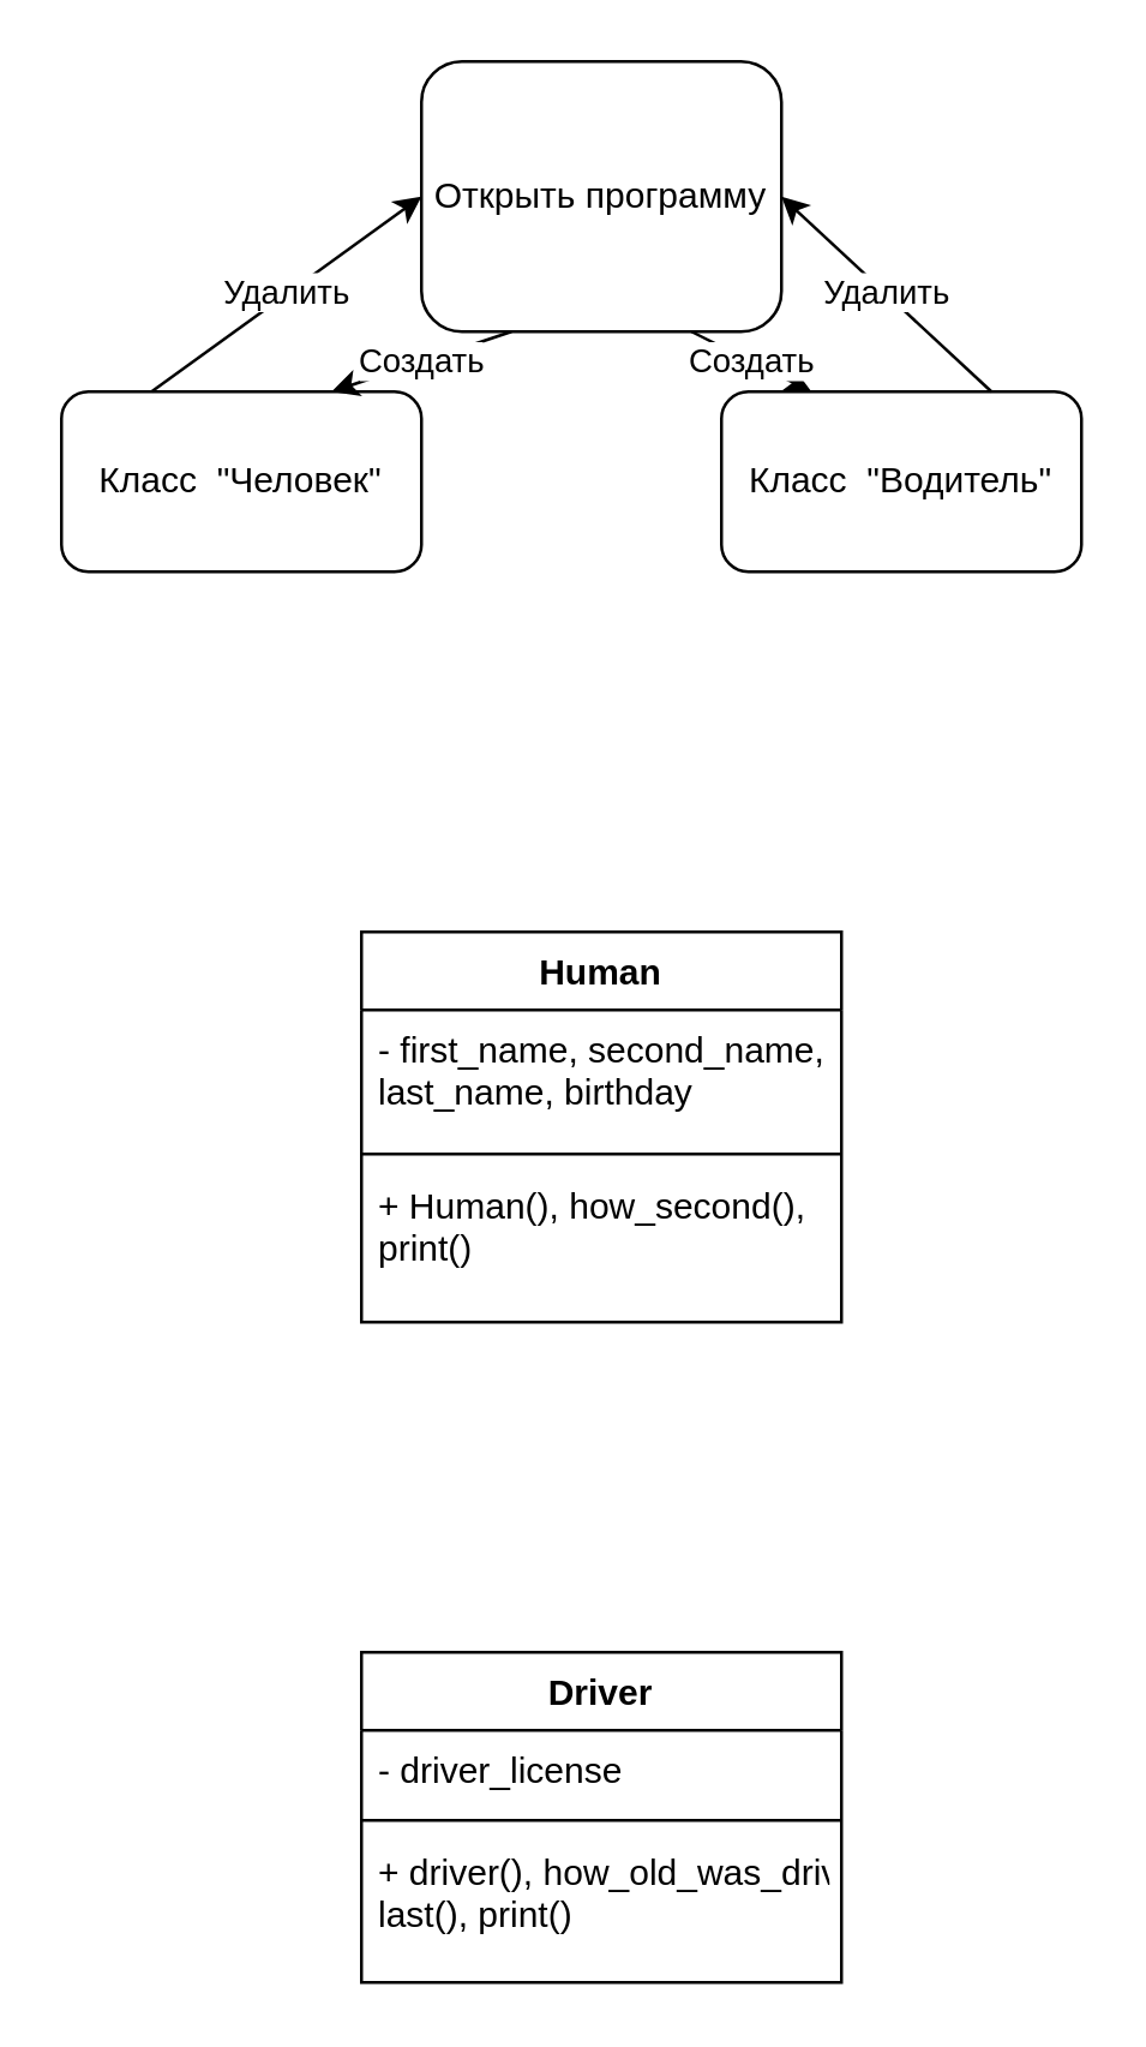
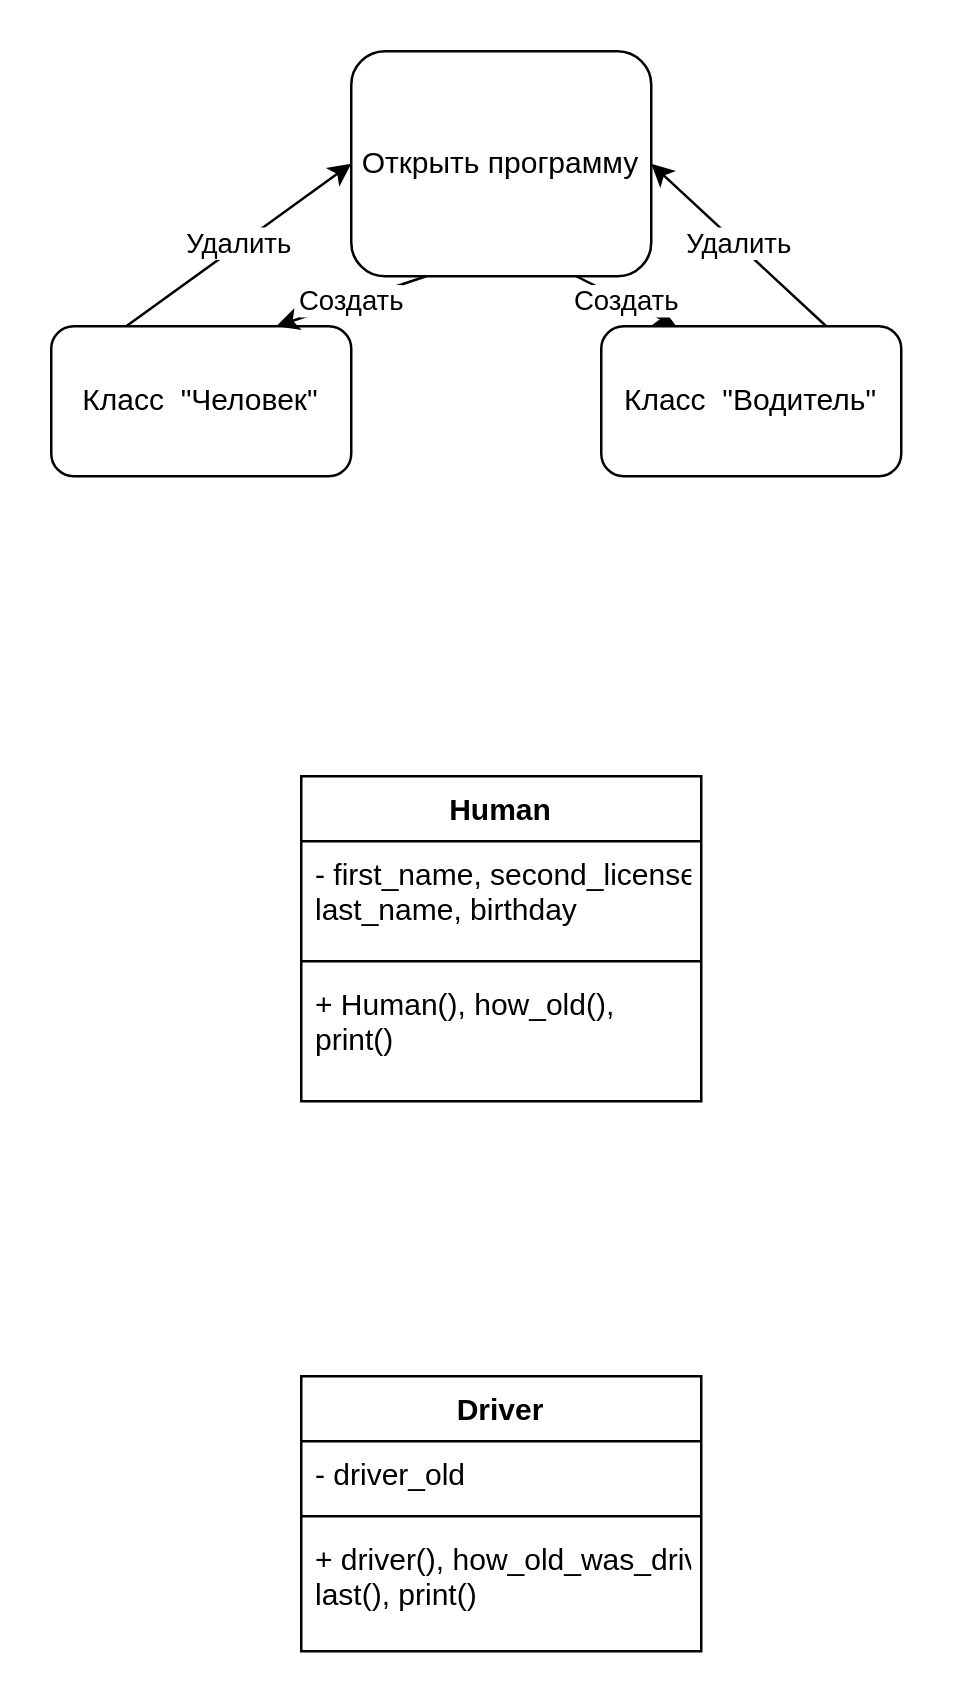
  <mxCell id="0" />
  <mxCell id="1" parent="0" />
  <mxCell id="2" value="Открыть программу" style="rounded=1;whiteSpace=wrap;html=1;" vertex="1" parent="1"><mxGeometry x="140" y="20" width="120" height="90" as="geometry" /></mxCell>
  <mxCell id="3" value="Класс&amp;nbsp; &quot;Человек&quot;" style="rounded=1;whiteSpace=wrap;html=1;" vertex="1" parent="1"><mxGeometry x="20" y="130" width="120" height="60" as="geometry" /></mxCell>
  <mxCell id="4" value="Класс&amp;nbsp; &quot;Водитель&quot;" style="rounded=1;whiteSpace=wrap;html=1;" vertex="1" parent="1"><mxGeometry x="240" y="130" width="120" height="60" as="geometry" /></mxCell>
  <mxCell id="5" value="Создать" style="endArrow=classic;html=1;exitX=0.25;exitY=1;exitDx=0;exitDy=0;entryX=0.75;entryY=0;entryDx=0;entryDy=0;" edge="1" parent="1" source="2" target="3"><mxGeometry width="50" height="50" relative="1" as="geometry"><mxPoint x="20" y="260" as="sourcePoint" /><mxPoint x="70" y="210" as="targetPoint" /></mxGeometry></mxCell>
  <mxCell id="6" value="Создать" style="endArrow=classic;html=1;exitX=0.75;exitY=1;exitDx=0;exitDy=0;entryX=0.25;entryY=0;entryDx=0;entryDy=0;" edge="1" parent="1" source="2" target="4"><mxGeometry width="50" height="50" relative="1" as="geometry"><mxPoint x="180" y="90" as="sourcePoint" /><mxPoint x="120" y="140" as="targetPoint" /></mxGeometry></mxCell>
  <mxCell id="7" value="Удалить" style="endArrow=classic;html=1;exitX=0.75;exitY=0;exitDx=0;exitDy=0;entryX=1;entryY=0.5;entryDx=0;entryDy=0;" edge="1" parent="1" source="4" target="2"><mxGeometry width="50" height="50" relative="1" as="geometry"><mxPoint x="240" y="90" as="sourcePoint" /><mxPoint x="280" y="140" as="targetPoint" /></mxGeometry></mxCell>
  <mxCell id="8" value="Удалить" style="endArrow=classic;html=1;exitX=0.25;exitY=0;exitDx=0;exitDy=0;entryX=0;entryY=0.5;entryDx=0;entryDy=0;" edge="1" parent="1" source="3" target="2"><mxGeometry width="50" height="50" relative="1" as="geometry"><mxPoint x="340" y="140" as="sourcePoint" /><mxPoint x="270" y="60" as="targetPoint" /></mxGeometry></mxCell>
  <mxCell id="9" value="Human" style="swimlane;fontStyle=1;align=center;verticalAlign=top;childLayout=stackLayout;horizontal=1;startSize=26;horizontalStack=0;resizeParent=1;resizeParentMax=0;resizeLast=0;collapsible=1;marginBottom=0;" vertex="1" parent="1"><mxGeometry x="120" y="310" width="160" height="130" as="geometry" /></mxCell>
- <mxCell id="10" value="- first_name, second_name, &#10;last_name, birthday" style="text;strokeColor=none;fillColor=none;align=left;verticalAlign=top;spacingLeft=4;spacingRight=4;overflow=hidden;rotatable=0;points=[[0,0.5],[1,0.5]];portConstraint=eastwest;" vertex="1" parent="9"><mxGeometry y="26" width="160" height="44" as="geometry" /></mxCell>
+ <mxCell id="10" value="- first_name, second_license, &#10;last_name, birthday" style="text;strokeColor=none;fillColor=none;align=left;verticalAlign=top;spacingLeft=4;spacingRight=4;overflow=hidden;rotatable=0;points=[[0,0.5],[1,0.5]];portConstraint=eastwest;" vertex="1" parent="9"><mxGeometry y="26" width="160" height="44" as="geometry" /></mxCell>
  <mxCell id="11" value="" style="line;strokeWidth=1;fillColor=none;align=left;verticalAlign=middle;spacingTop=-1;spacingLeft=3;spacingRight=3;rotatable=0;labelPosition=right;points=[];portConstraint=eastwest;" vertex="1" parent="9"><mxGeometry y="70" width="160" height="8" as="geometry" /></mxCell>
- <mxCell id="12" value="+ Human(), how_second(),&#10;print()" style="text;strokeColor=none;fillColor=none;align=left;verticalAlign=top;spacingLeft=4;spacingRight=4;overflow=hidden;rotatable=0;points=[[0,0.5],[1,0.5]];portConstraint=eastwest;" vertex="1" parent="9"><mxGeometry y="78" width="160" height="52" as="geometry" /></mxCell>
+ <mxCell id="12" value="+ Human(), how_old(),&#10;print()" style="text;strokeColor=none;fillColor=none;align=left;verticalAlign=top;spacingLeft=4;spacingRight=4;overflow=hidden;rotatable=0;points=[[0,0.5],[1,0.5]];portConstraint=eastwest;" vertex="1" parent="9"><mxGeometry y="78" width="160" height="52" as="geometry" /></mxCell>
  <mxCell id="13" value="Driver" style="swimlane;fontStyle=1;align=center;verticalAlign=top;childLayout=stackLayout;horizontal=1;startSize=26;horizontalStack=0;resizeParent=1;resizeParentMax=0;resizeLast=0;collapsible=1;marginBottom=0;" vertex="1" parent="1"><mxGeometry x="120" y="550" width="160" height="110" as="geometry" /></mxCell>
- <mxCell id="14" value="- driver_license" style="text;strokeColor=none;fillColor=none;align=left;verticalAlign=top;spacingLeft=4;spacingRight=4;overflow=hidden;rotatable=0;points=[[0,0.5],[1,0.5]];portConstraint=eastwest;" vertex="1" parent="13"><mxGeometry y="26" width="160" height="26" as="geometry" /></mxCell>
+ <mxCell id="14" value="- driver_old" style="text;strokeColor=none;fillColor=none;align=left;verticalAlign=top;spacingLeft=4;spacingRight=4;overflow=hidden;rotatable=0;points=[[0,0.5],[1,0.5]];portConstraint=eastwest;" vertex="1" parent="13"><mxGeometry y="26" width="160" height="26" as="geometry" /></mxCell>
  <mxCell id="15" value="" style="line;strokeWidth=1;fillColor=none;align=left;verticalAlign=middle;spacingTop=-1;spacingLeft=3;spacingRight=3;rotatable=0;labelPosition=right;points=[];portConstraint=eastwest;" vertex="1" parent="13"><mxGeometry y="52" width="160" height="8" as="geometry" /></mxCell>
  <mxCell id="16" value="+ driver(), how_old_was_driver(),&#10;last(), print()" style="text;strokeColor=none;fillColor=none;align=left;verticalAlign=top;spacingLeft=4;spacingRight=4;overflow=hidden;rotatable=0;points=[[0,0.5],[1,0.5]];portConstraint=eastwest;" vertex="1" parent="13"><mxGeometry y="60" width="160" height="50" as="geometry" /></mxCell>
